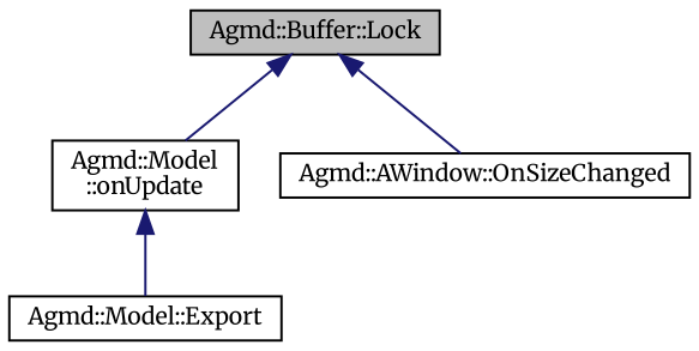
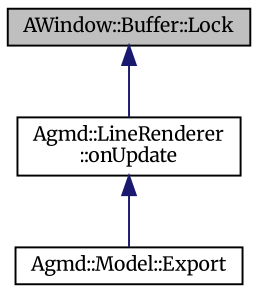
  digraph {
    fontname=Merriweather
    rankdir=TB
    node [color=black fillcolor=white fontname=Merriweather fontsize=10 shape=record style=filled]
    edge [color=midnightblue dir=back fontname=Merriweather fontsize=10 labelfontname=Helvetica labelfontsize=10 style=solid]
-   n1 [fillcolor=grey75 fontcolor=black height=0.2 label="Agmd::Buffer::Lock" width=0.4]
-   n2 [height=0.2 label="Agmd::Model\l::onUpdate" width=0.4]
-   n3 [height=0.2 label="Agmd::AWindow::OnSizeChanged" width=0.4]
+   n1 [fillcolor=grey75 fontcolor=black height=0.2 label="AWindow::Buffer::Lock" width=0.4]
+   n2 [height=0.2 label="Agmd::LineRenderer\l::onUpdate" width=0.4]
    n4 [height=0.2 label="Agmd::Model::Export" width=0.4]
    n1 -> n2
-   n1 -> n3
    n2 -> n4
  }
